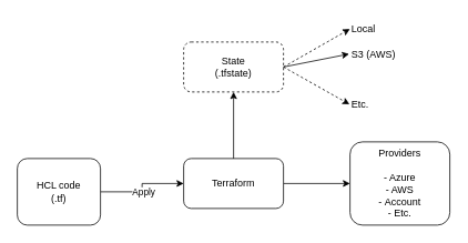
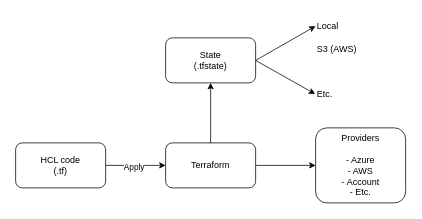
  <mxCell id="0" />
  <mxCell id="1" parent="0" />
  <mxCell id="2" value="" style="edgeStyle=orthogonalEdgeStyle;rounded=0;orthogonalLoop=1;jettySize=auto;html=1;" parent="1" source="4" target="7" edge="1"><mxGeometry relative="1" as="geometry" /></mxCell>
  <mxCell id="3" value="Apply" style="edgeLabel;html=1;align=center;verticalAlign=middle;resizable=0;points=[];" parent="2" vertex="1" connectable="0"><mxGeometry x="-0.087" y="-1" relative="1" as="geometry"><mxPoint as="offset" /></mxGeometry></mxCell>
- <mxCell id="4" value="HCL code&lt;div&gt;(.tf)&lt;/div&gt;" style="rounded=1;whiteSpace=wrap;html=1;" parent="1" vertex="1"><mxGeometry x="20" y="190" width="100" height="80" as="geometry" /></mxCell>
+ <mxCell id="4" value="HCL code&lt;div&gt;(.tf)&lt;/div&gt;" style="rounded=1;whiteSpace=wrap;html=1;" parent="1" vertex="1"><mxGeometry x="20" y="190" width="120" height="60" as="geometry" /></mxCell>
  <mxCell id="5" value="" style="edgeStyle=orthogonalEdgeStyle;rounded=0;orthogonalLoop=1;jettySize=auto;html=1;" parent="1" source="7" target="9" edge="1"><mxGeometry relative="1" as="geometry" /></mxCell>
  <mxCell id="6" value="" style="edgeStyle=orthogonalEdgeStyle;rounded=0;orthogonalLoop=1;jettySize=auto;html=1;" parent="1" source="7" target="15" edge="1"><mxGeometry relative="1" as="geometry" /></mxCell>
  <mxCell id="7" value="Terraform" style="rounded=1;whiteSpace=wrap;html=1;" parent="1" vertex="1"><mxGeometry x="220" y="190" width="120" height="60" as="geometry" /></mxCell>
- <mxCell id="8" style="rounded=0;orthogonalLoop=1;jettySize=auto;html=1;exitX=1;exitY=0.5;exitDx=0;exitDy=0;entryX=-0.003;entryY=0.479;entryDx=0;entryDy=0;entryPerimeter=0;dashed=1;" parent="1" source="9" target="10" edge="1"><mxGeometry relative="1" as="geometry" /></mxCell>
- <mxCell id="9" value="State&lt;br&gt;(.tfstate)" style="rounded=1;whiteSpace=wrap;html=1;dashed=1;" parent="1" vertex="1"><mxGeometry x="220" y="50" width="120" height="60" as="geometry" /></mxCell>
+ <mxCell id="8" style="rounded=0;orthogonalLoop=1;jettySize=auto;html=1;exitX=1;exitY=0.5;exitDx=0;exitDy=0;entryX=-0.003;entryY=0.479;entryDx=0;entryDy=0;entryPerimeter=0;" parent="1" source="9" target="10" edge="1"><mxGeometry relative="1" as="geometry" /></mxCell>
+ <mxCell id="9" value="State&lt;br&gt;(.tfstate)" style="rounded=1;whiteSpace=wrap;html=1;" parent="1" vertex="1"><mxGeometry x="220" y="50" width="120" height="60" as="geometry" /></mxCell>
  <mxCell id="10" value="Local" style="text;html=1;align=left;verticalAlign=middle;resizable=0;points=[];autosize=1;strokeColor=none;fillColor=none;" parent="1" vertex="1"><mxGeometry x="420" y="20" width="50" height="30" as="geometry" /></mxCell>
  <mxCell id="11" value="S3 (AWS)" style="text;html=1;align=left;verticalAlign=middle;resizable=0;points=[];autosize=1;strokeColor=none;fillColor=none;" parent="1" vertex="1"><mxGeometry x="420" y="50" width="80" height="30" as="geometry" /></mxCell>
  <mxCell id="12" value="Etc." style="text;html=1;align=left;verticalAlign=middle;resizable=0;points=[];autosize=1;strokeColor=none;fillColor=none;" parent="1" vertex="1"><mxGeometry x="420" y="110" width="40" height="30" as="geometry" /></mxCell>
- <mxCell id="13" style="rounded=0;orthogonalLoop=1;jettySize=auto;html=1;exitX=1;exitY=0.5;exitDx=0;exitDy=0;entryX=-0.014;entryY=0.479;entryDx=0;entryDy=0;entryPerimeter=0;" parent="1" source="9" target="11" edge="1"><mxGeometry relative="1" as="geometry" /></mxCell>
- <mxCell id="14" style="rounded=0;orthogonalLoop=1;jettySize=auto;html=1;exitX=1;exitY=0.5;exitDx=0;exitDy=0;entryX=-0.015;entryY=0.495;entryDx=0;entryDy=0;entryPerimeter=0;dashed=1;" parent="1" source="9" target="12" edge="1"><mxGeometry relative="1" as="geometry" /></mxCell>
+ <mxCell id="14" style="rounded=0;orthogonalLoop=1;jettySize=auto;html=1;exitX=1;exitY=0.5;exitDx=0;exitDy=0;entryX=-0.015;entryY=0.495;entryDx=0;entryDy=0;entryPerimeter=0;" parent="1" source="9" target="12" edge="1"><mxGeometry relative="1" as="geometry" /></mxCell>
  <mxCell id="15" value="Providers&lt;div&gt;&lt;br&gt;&lt;/div&gt;&lt;div&gt;- Azure&lt;/div&gt;&lt;div&gt;- AWS&lt;/div&gt;&lt;div&gt;&lt;span style=&quot;background-color: initial;&quot;&gt;-&amp;nbsp;Account&lt;/span&gt;&lt;br&gt;&lt;/div&gt;&lt;div&gt;- Etc.&lt;/div&gt;" style="rounded=1;whiteSpace=wrap;html=1;" parent="1" vertex="1"><mxGeometry x="420" y="170" width="120" height="100" as="geometry" /></mxCell>
